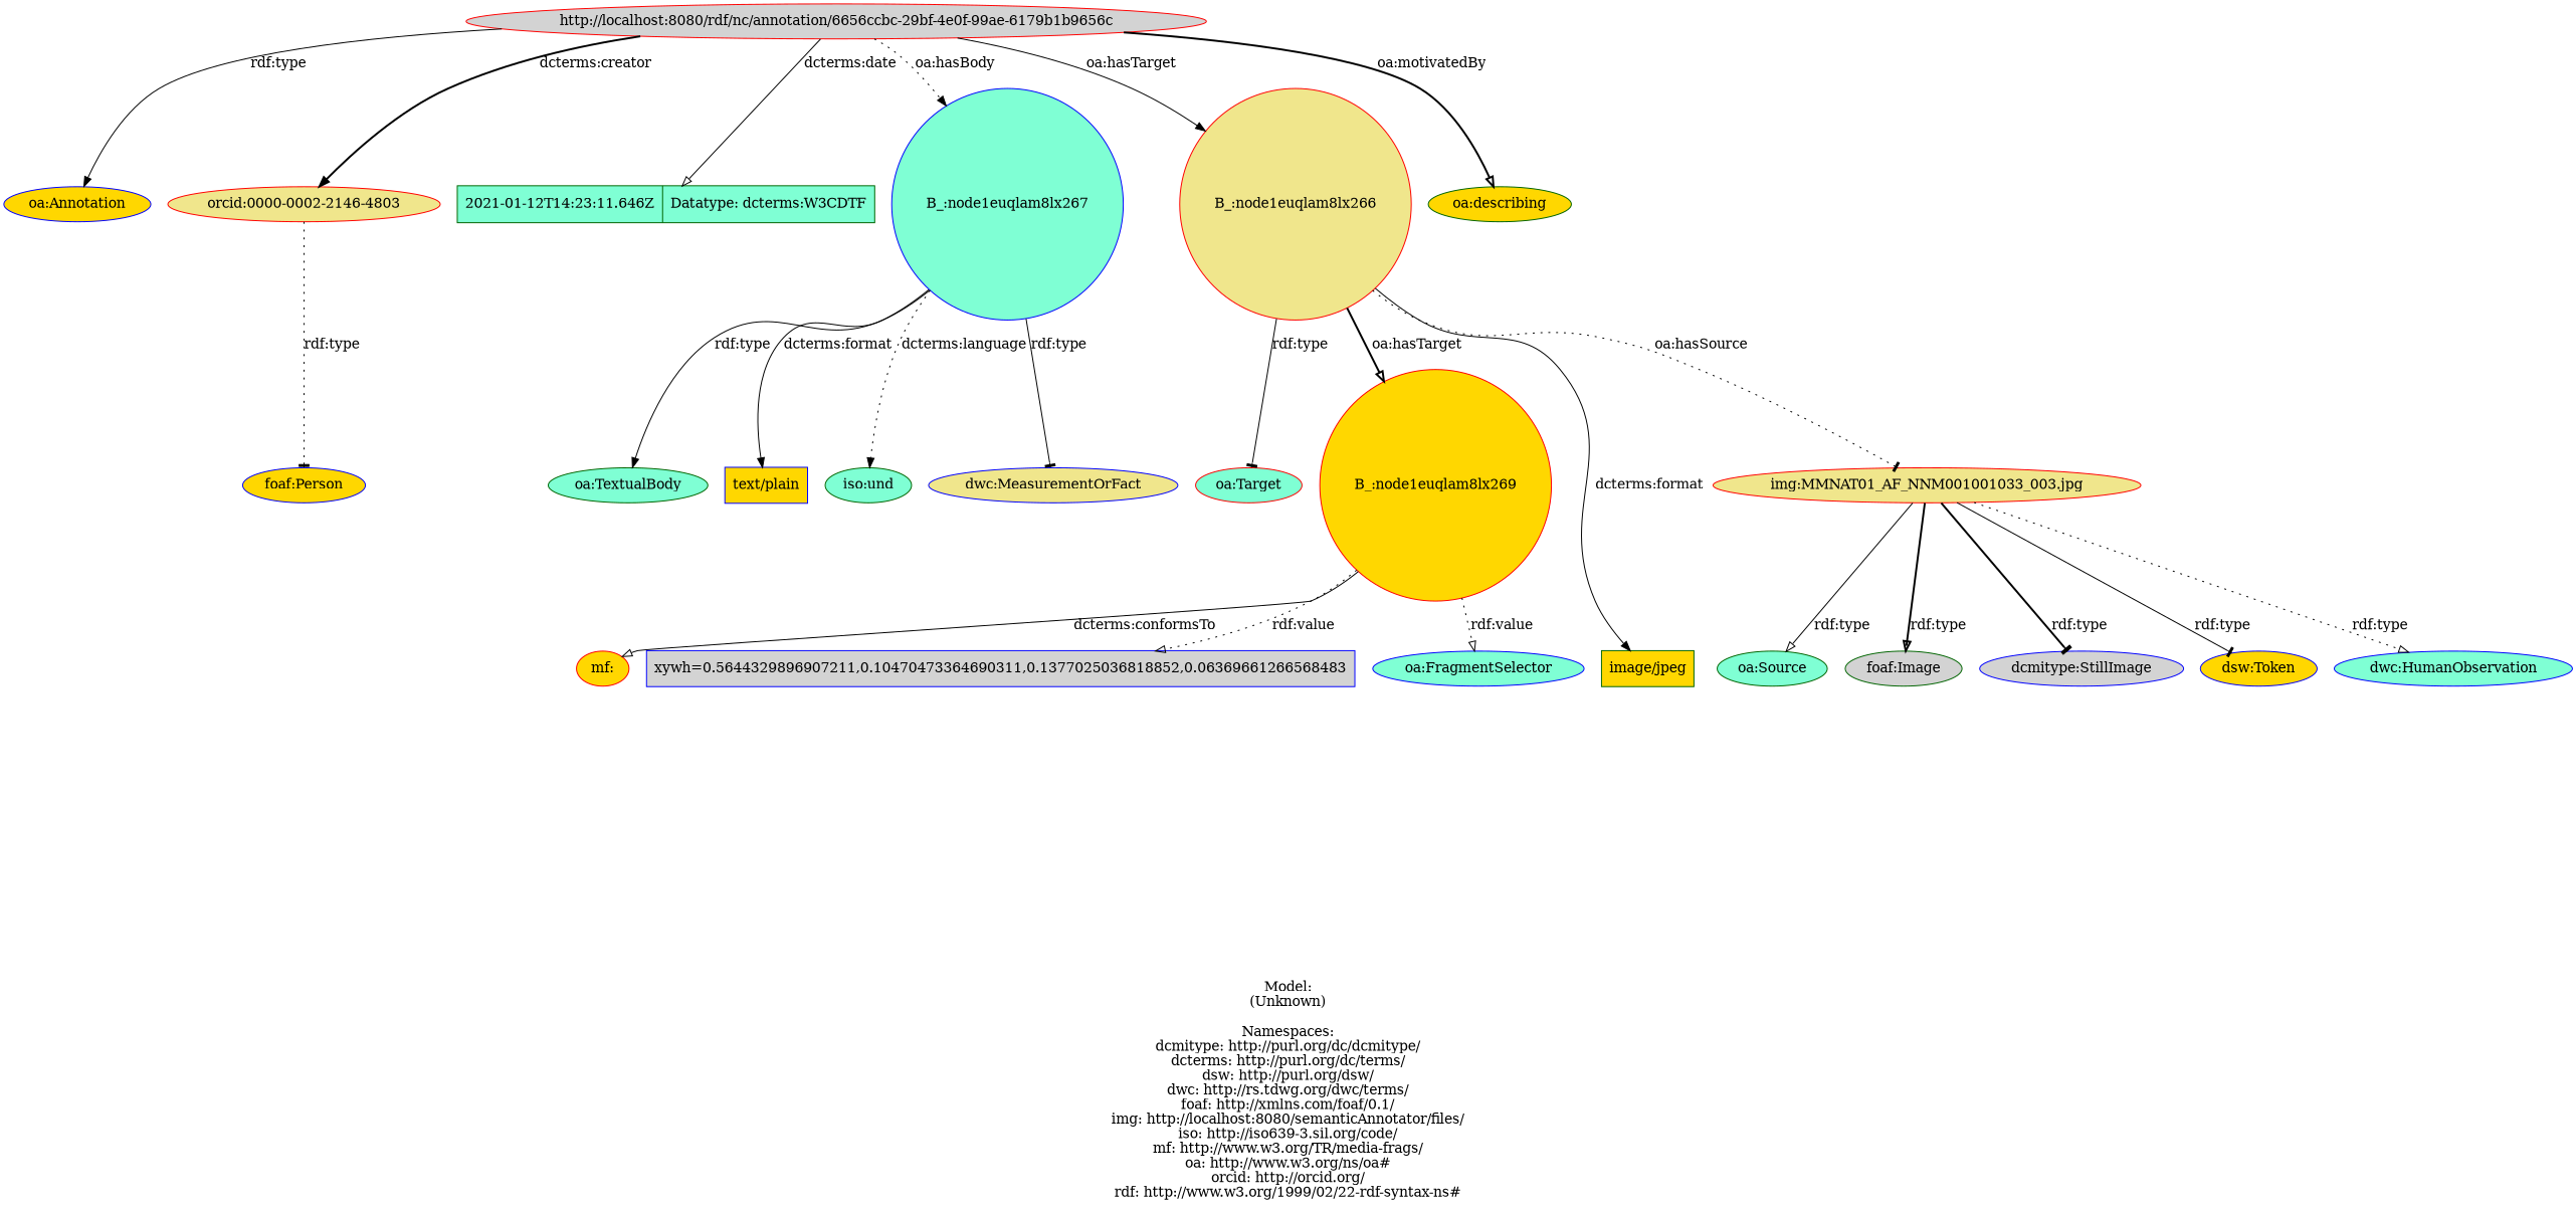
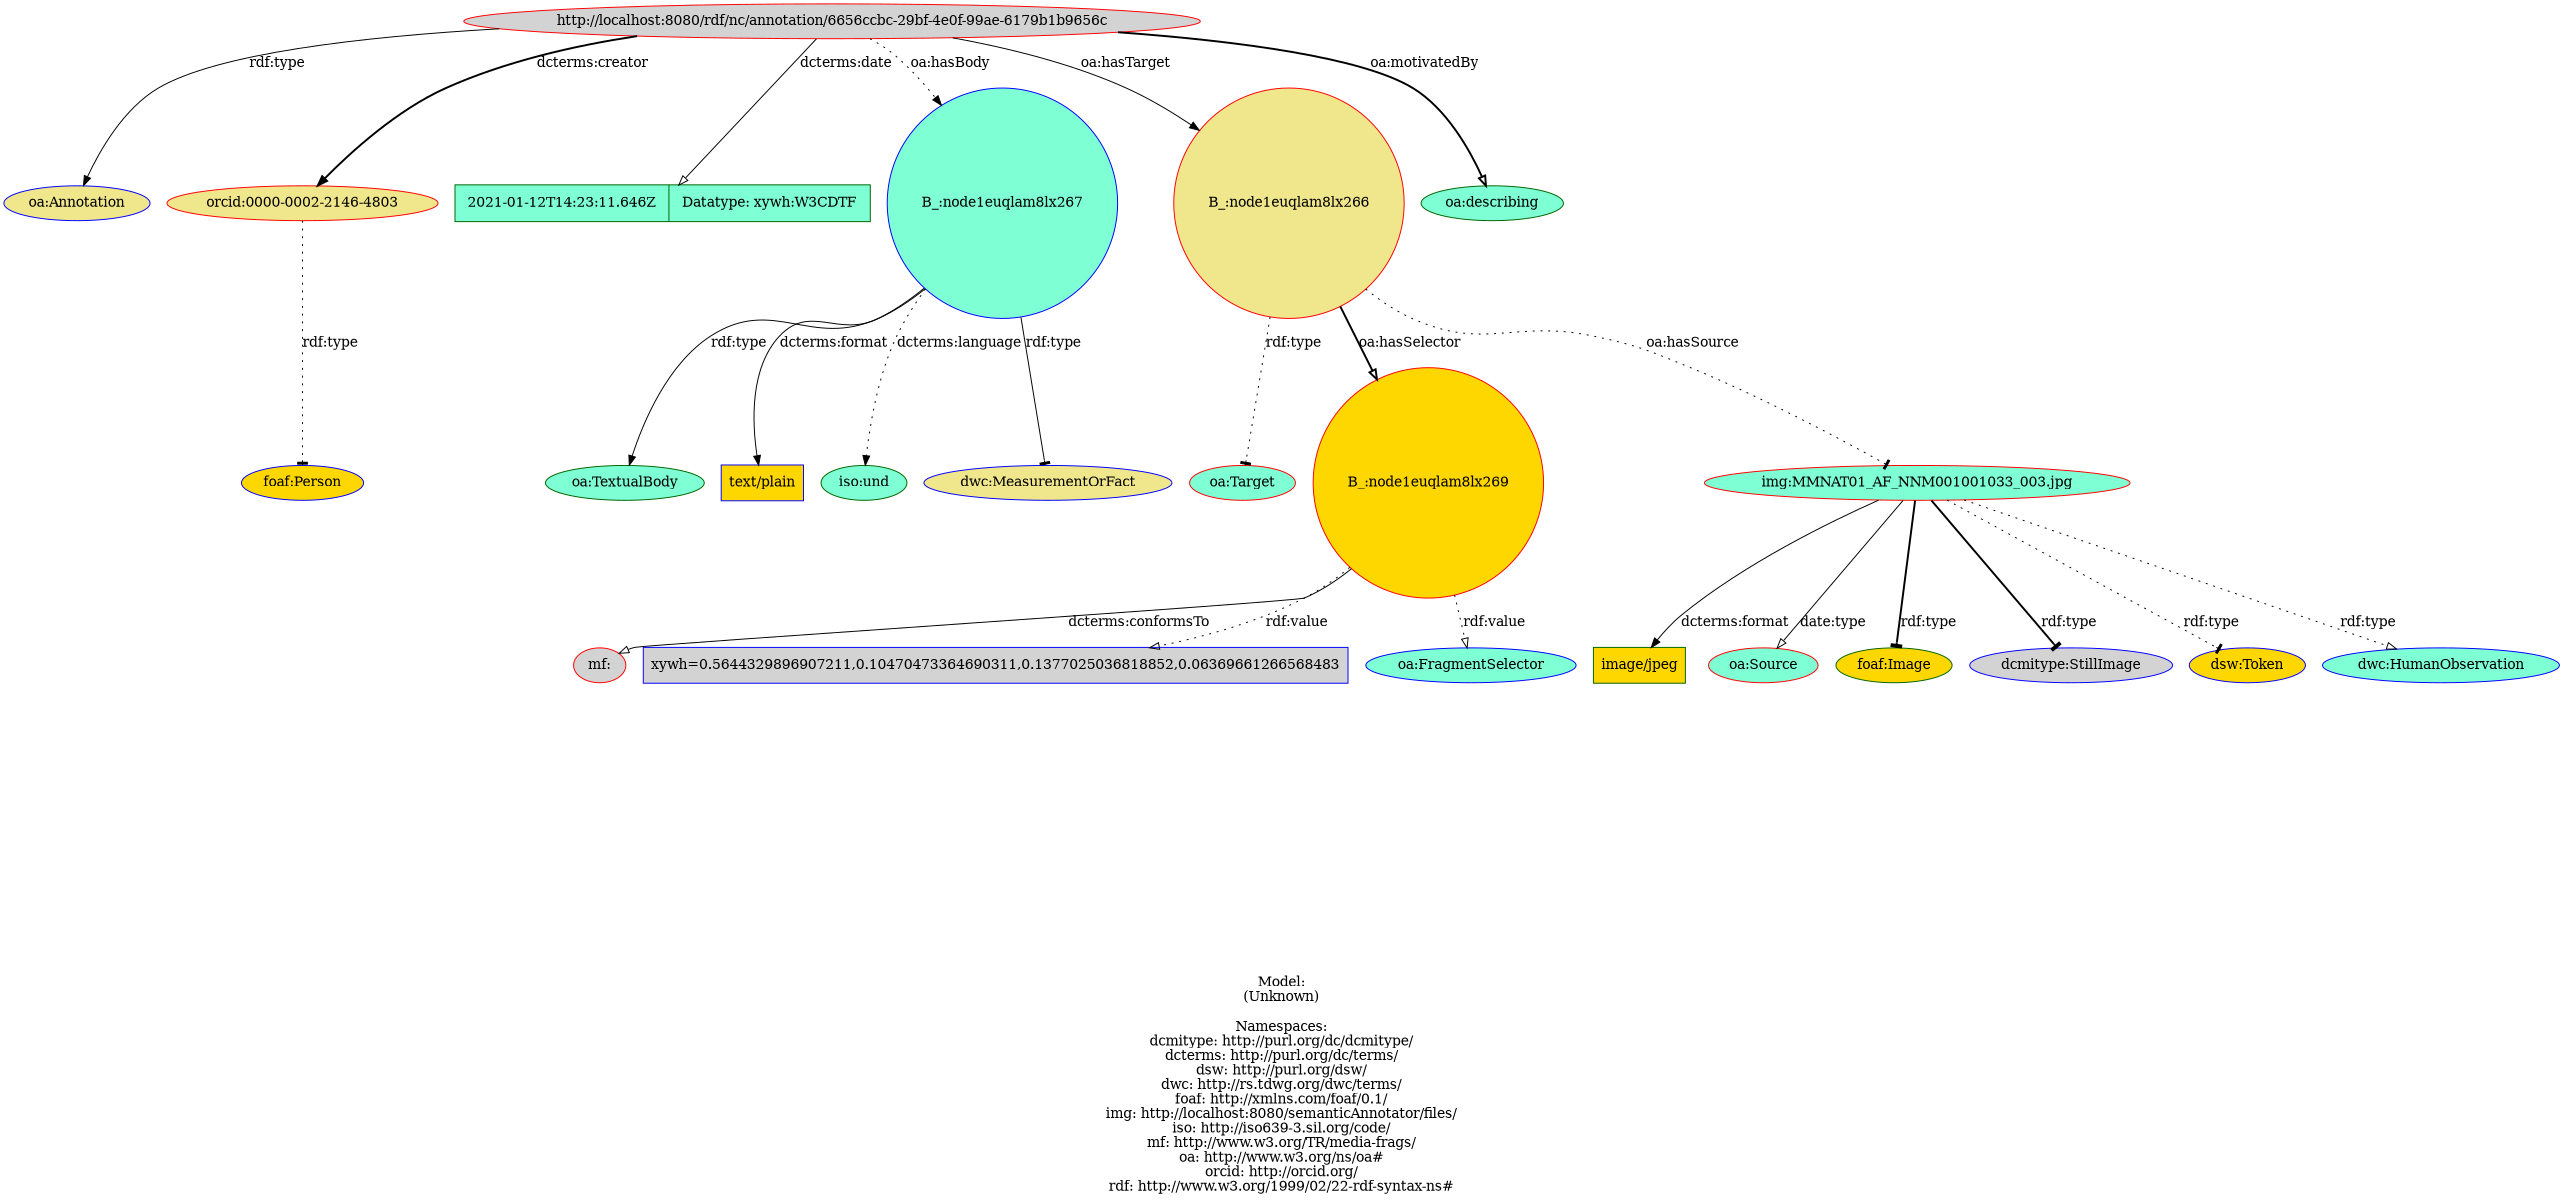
  digraph {
    label="\n\nModel:\n(Unknown)\n\nNamespaces:\ndcmitype: http://purl.org/dc/dcmitype/\ndcterms: http://purl.org/dc/terms/\ndsw: http://purl.org/dsw/\ndwc: http://rs.tdwg.org/dwc/terms/\nfoaf: http://xmlns.com/foaf/0.1/\nimg: http://localhost:8080/semanticAnnotator/files/\niso: http://iso639-3.sil.org/code/\nmf: http://www.w3.org/TR/media-frags/\noa: http://www.w3.org/ns/oa#\norcid: http://orcid.org/\nrdf: http://www.w3.org/1999/02/22-rdf-syntax-ns#\n"
    rankdir=TB
    node [color=blue fillcolor=aquamarine shape=ellipse style=filled]
    edge [arrowhead=normal style=solid]
    n1 [color=red fillcolor=lightgrey label="http://localhost:8080/rdf/nc/annotation/6656ccbc-29bf-4e0f-99ae-6179b1b9656c"]
-   n2 [fillcolor=gold label="oa:Annotation"]
+   n2 [fillcolor=khaki label="oa:Annotation"]
    n3 [color=red fillcolor=khaki label="orcid:0000-0002-2146-4803"]
-   n4 [color=darkgreen label="2021-01-12T14:23:11.646Z|Datatype: dcterms:W3CDTF" shape=record]
+   n4 [color=darkgreen label="2021-01-12T14:23:11.646Z|Datatype: xywh:W3CDTF" shape=record]
    "B_:node1euqlam8lx267" [shape=circle]
    "B_:node1euqlam8lx266" [color=red fillcolor=khaki shape=circle]
-   n7 [color=darkgreen fillcolor=gold label="oa:describing"]
+   n7 [color=darkgreen label="oa:describing"]
    n8 [fillcolor=gold label="foaf:Person"]
    n9 [fillcolor=khaki label="dwc:MeasurementOrFact"]
    n10 [color=darkgreen label="oa:TextualBody"]
    n11 [fillcolor=gold label="text/plain" shape=record]
    n12 [color=darkgreen label="iso:und"]
-   n13 [color=red fillcolor=khaki label="img:MMNAT01_AF_NNM001001033_003.jpg"]
+   n13 [color=red label="img:MMNAT01_AF_NNM001001033_003.jpg"]
    n14 [color=red label="oa:Target"]
    n15 [color=darkgreen fillcolor=gold label="image/jpeg" shape=record]
    "B_:node1euqlam8lx269" [color=red fillcolor=gold shape=circle]
    n17 [fillcolor=lightgrey label="dcmitype:StillImage"]
    n18 [fillcolor=gold label="dsw:Token"]
    n19 [label="dwc:HumanObservation"]
-   n20 [color=darkgreen label="oa:Source"]
-   n21 [color=darkgreen fillcolor=lightgrey label="foaf:Image"]
+   n20 [color=red label="oa:Source"]
+   n21 [color=darkgreen fillcolor=gold label="foaf:Image"]
    n22 [label="oa:FragmentSelector"]
-   n23 [color=red fillcolor=gold label="mf:"]
+   n23 [color=red fillcolor=lightgrey label="mf:"]
    n24 [fillcolor=lightgrey label="xywh=0.5644329896907211,0.10470473364690311,0.1377025036818852,0.06369661266568483" shape=record]
    n1 -> n2 [label="rdf:type"]
    n1 -> n3 [label="dcterms:creator" style=bold]
    n1 -> n4 [arrowhead=onormal label="dcterms:date"]
    n1 -> "B_:node1euqlam8lx267" [label="oa:hasBody" style=dotted]
    n1 -> "B_:node1euqlam8lx266" [label="oa:hasTarget"]
    n1 -> n7 [arrowhead=onormal label="oa:motivatedBy" style=bold]
    n3 -> n8 [arrowhead=tee label="rdf:type" style=dotted]
    "B_:node1euqlam8lx267" -> n9 [arrowhead=tee label="rdf:type"]
    "B_:node1euqlam8lx267" -> n10 [label="rdf:type"]
    "B_:node1euqlam8lx267" -> n11 [label="dcterms:format"]
    "B_:node1euqlam8lx267" -> n12 [label="dcterms:language" style=dotted]
    "B_:node1euqlam8lx266" -> n13 [arrowhead=tee label="oa:hasSource" style=dotted]
-   "B_:node1euqlam8lx266" -> n14 [arrowhead=tee label="rdf:type"]
-   "B_:node1euqlam8lx266" -> n15 [label="dcterms:format"]
-   "B_:node1euqlam8lx266" -> "B_:node1euqlam8lx269" [arrowhead=onormal label="oa:hasTarget" style=bold]
+   "B_:node1euqlam8lx266" -> n14 [arrowhead=tee label="rdf:type" style=dotted]
+   n13 -> n15 [label="dcterms:format"]
+   "B_:node1euqlam8lx266" -> "B_:node1euqlam8lx269" [arrowhead=onormal label="oa:hasSelector" style=bold]
    n13 -> n17 [arrowhead=tee label="rdf:type" style=bold]
-   n13 -> n18 [arrowhead=tee label="rdf:type"]
+   n13 -> n18 [arrowhead=tee label="rdf:type" style=dotted]
    n13 -> n19 [arrowhead=onormal label="rdf:type" style=dotted]
-   n13 -> n20 [arrowhead=onormal label="rdf:type"]
-   n13 -> n21 [arrowhead=onormal label="rdf:type" style=bold]
+   n13 -> n20 [arrowhead=onormal label="date:type"]
+   n13 -> n21 [arrowhead=tee label="rdf:type" style=bold]
    "B_:node1euqlam8lx269" -> n22 [arrowhead=onormal label="rdf:value" style=dotted]
    "B_:node1euqlam8lx269" -> n23 [arrowhead=onormal label="dcterms:conformsTo"]
    "B_:node1euqlam8lx269" -> n24 [arrowhead=onormal label="rdf:value" style=dotted]
  }
